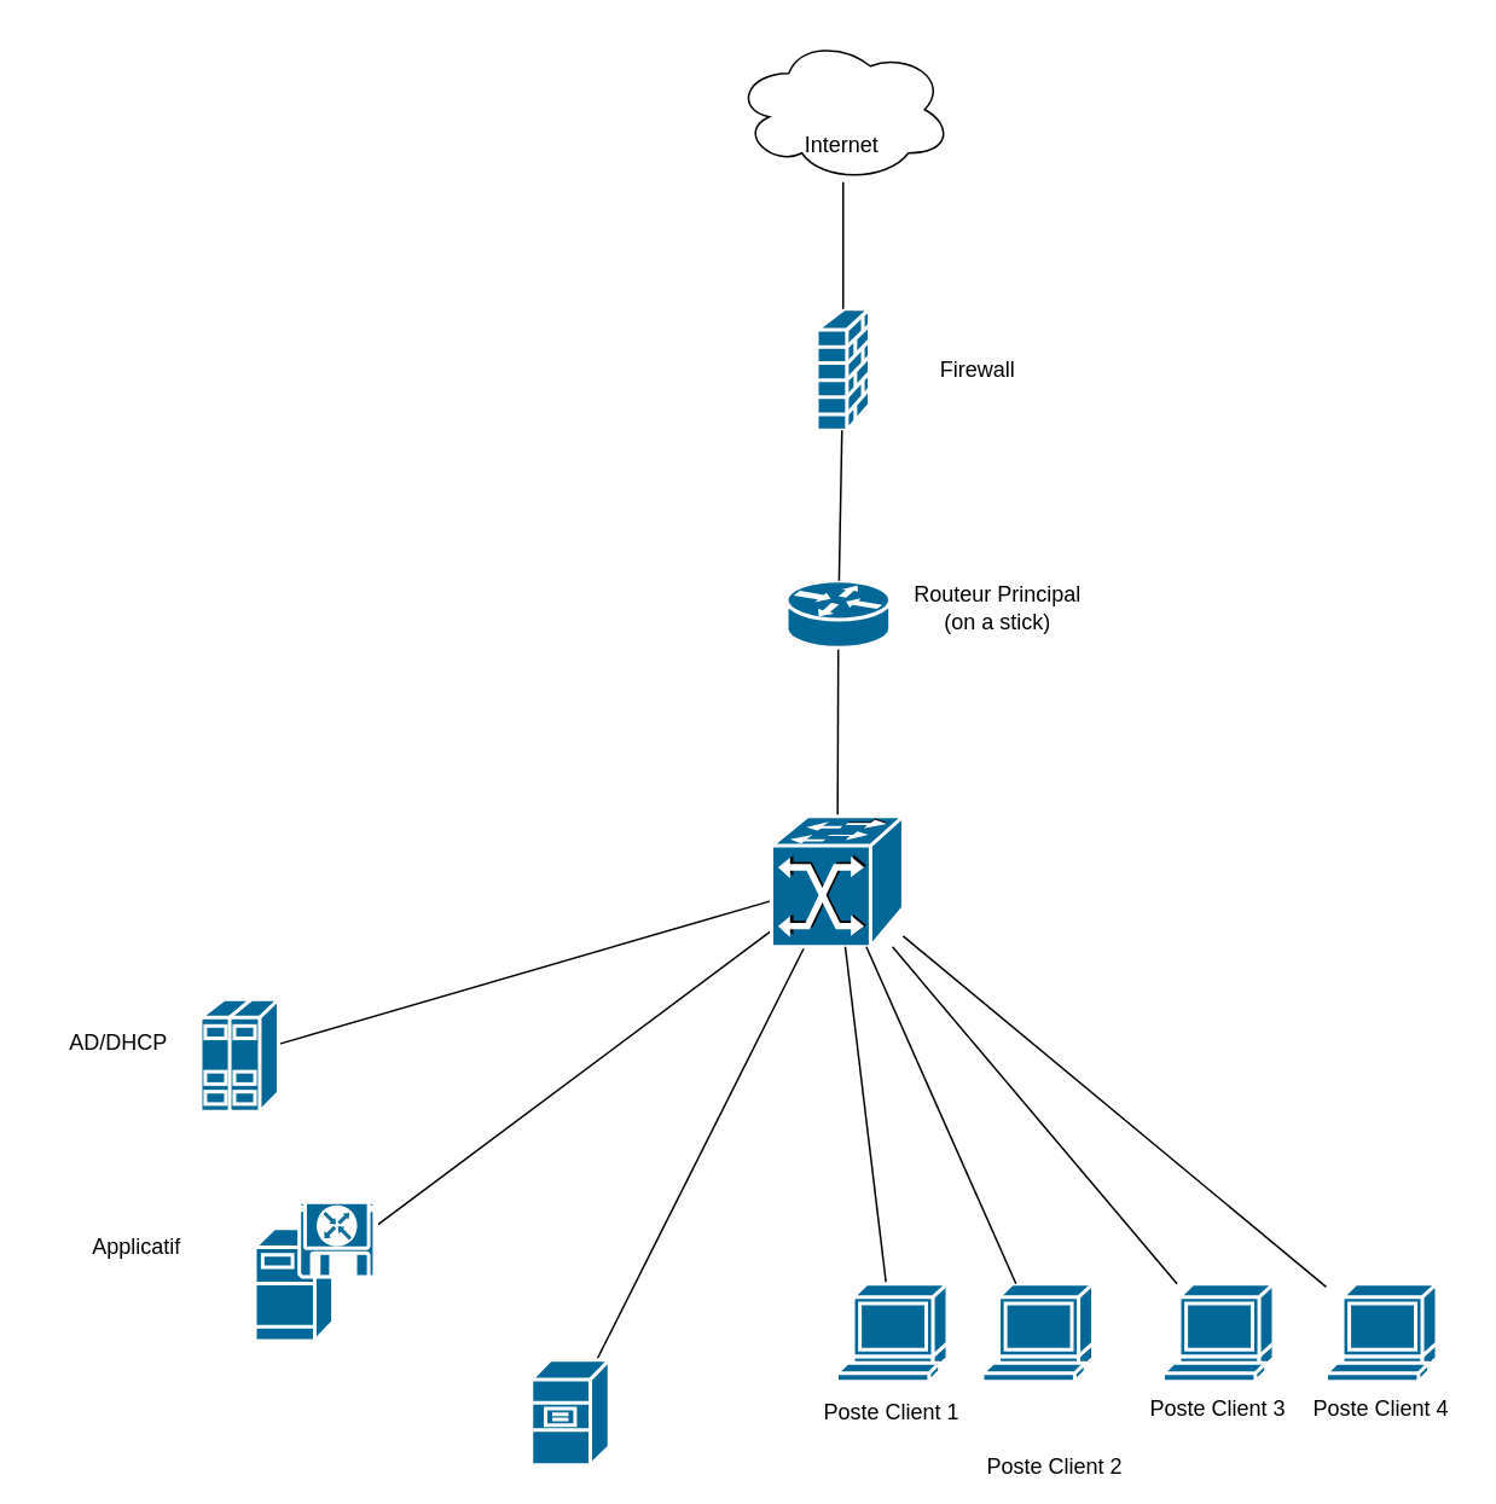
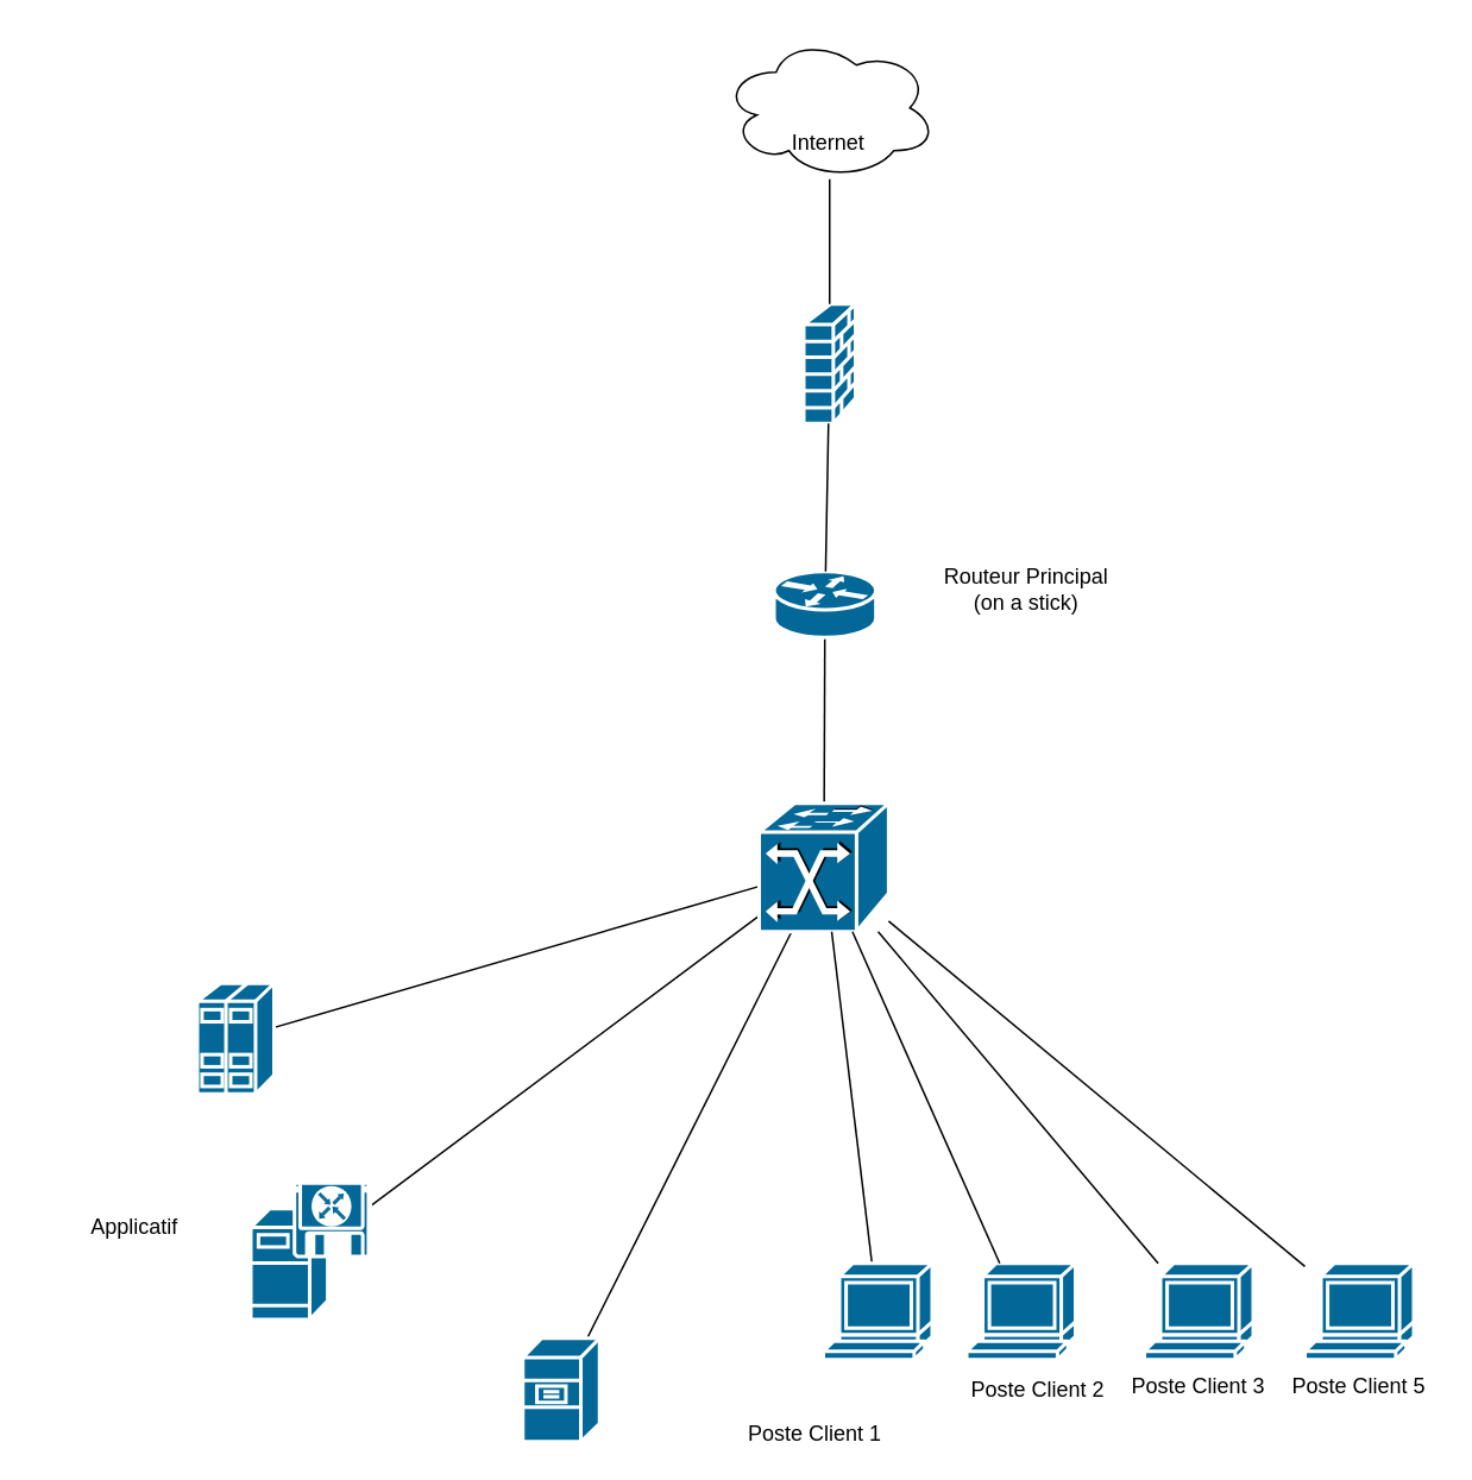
  <mxCell id="0" />
  <mxCell id="1" parent="0" />
- <mxCell id="2" value="AD/DHCP" style="text;html=1;align=center;verticalAlign=middle;whiteSpace=wrap;rounded=0;" vertex="1" parent="1"><mxGeometry x="20" y="560" width="90" height="30" as="geometry" /></mxCell>
  <mxCell id="3" value="Applicatif" style="text;html=1;align=center;verticalAlign=middle;whiteSpace=wrap;rounded=0;" vertex="1" parent="1"><mxGeometry x="40" y="672.5" width="70" height="30" as="geometry" /></mxCell>
- <mxCell id="4" value="Firewall" style="text;html=1;align=center;verticalAlign=middle;whiteSpace=wrap;rounded=0;" vertex="1" parent="1"><mxGeometry x="490.45" y="188.5" width="98.3" height="30" as="geometry" /></mxCell>
  <mxCell id="5" value="" style="endArrow=none;html=1;rounded=0;" edge="1" parent="1" source="12" target="10"><mxGeometry width="50" height="50" relative="1" as="geometry"><mxPoint x="573.756" y="570" as="sourcePoint" /><mxPoint x="556.928" y="470" as="targetPoint" /></mxGeometry></mxCell>
  <mxCell id="6" value="" style="endArrow=none;html=1;rounded=0;" edge="1" parent="1" source="13" target="10"><mxGeometry width="50" height="50" relative="1" as="geometry"><mxPoint x="259.6" y="542.408" as="sourcePoint" /><mxPoint x="305" y="495.25" as="targetPoint" /></mxGeometry></mxCell>
  <mxCell id="7" value="" style="endArrow=none;html=1;rounded=0;" edge="1" parent="1" source="11" target="10"><mxGeometry width="50" height="50" relative="1" as="geometry"><mxPoint x="348.3" y="570" as="sourcePoint" /><mxPoint x="320.936" y="512" as="targetPoint" /></mxGeometry></mxCell>
  <mxCell id="8" value="" style="endArrow=none;html=1;rounded=0;" edge="1" parent="1" source="10" target="9"><mxGeometry width="50" height="50" relative="1" as="geometry"><mxPoint x="527.385" y="410" as="sourcePoint" /><mxPoint x="478.067" y="349.6" as="targetPoint" /></mxGeometry></mxCell>
  <mxCell id="9" value="" style="shape=mxgraph.cisco.routers.router;sketch=0;html=1;pointerEvents=1;dashed=0;fillColor=#036897;strokeColor=#ffffff;strokeWidth=2;verticalLabelPosition=bottom;verticalAlign=top;align=center;outlineConnect=0;" vertex="1" parent="1"><mxGeometry x="433.35" y="320" width="57.1" height="37" as="geometry" /></mxCell>
  <mxCell id="10" value="" style="shape=mxgraph.cisco.switches.atm_fast_gigabit_etherswitch;sketch=0;html=1;pointerEvents=1;dashed=0;fillColor=#036897;strokeColor=#ffffff;strokeWidth=2;verticalLabelPosition=bottom;verticalAlign=top;align=center;outlineConnect=0;" vertex="1" parent="1"><mxGeometry x="425" y="450" width="72.6" height="72" as="geometry" /></mxCell>
  <mxCell id="11" value="" style="shape=mxgraph.cisco.servers.software_based_server;sketch=0;html=1;pointerEvents=1;dashed=0;fillColor=#036897;strokeColor=#ffffff;strokeWidth=2;verticalLabelPosition=bottom;verticalAlign=top;align=center;outlineConnect=0;" vertex="1" parent="1"><mxGeometry x="140" y="662.5" width="67" height="77" as="geometry" /></mxCell>
  <mxCell id="12" value="" style="shape=mxgraph.cisco.servers.file_server;sketch=0;html=1;pointerEvents=1;dashed=0;fillColor=#036897;strokeColor=#ffffff;strokeWidth=2;verticalLabelPosition=bottom;verticalAlign=top;align=center;outlineConnect=0;" vertex="1" parent="1"><mxGeometry x="292.5" y="750" width="43" height="58" as="geometry" /></mxCell>
  <mxCell id="13" value="" style="shape=mxgraph.cisco.servers.standard_host;sketch=0;html=1;pointerEvents=1;dashed=0;fillColor=#036897;strokeColor=#ffffff;strokeWidth=2;verticalLabelPosition=bottom;verticalAlign=top;align=center;outlineConnect=0;" vertex="1" parent="1"><mxGeometry x="110" y="550.998" width="43" height="62" as="geometry" /></mxCell>
  <mxCell id="14" value="" style="shape=mxgraph.cisco.security.firewall;sketch=0;html=1;pointerEvents=1;dashed=0;fillColor=#036897;strokeColor=#ffffff;strokeWidth=2;verticalLabelPosition=bottom;verticalAlign=top;align=center;outlineConnect=0;" vertex="1" parent="1"><mxGeometry x="450" y="170" width="29" height="67" as="geometry" /></mxCell>
  <mxCell id="15" value="" style="endArrow=none;html=1;rounded=0;" edge="1" parent="1" source="9" target="14"><mxGeometry width="50" height="50" relative="1" as="geometry"><mxPoint x="360" y="310" as="sourcePoint" /><mxPoint x="410" y="260" as="targetPoint" /></mxGeometry></mxCell>
- <mxCell id="16" value="Routeur Principal (on a stick)" style="text;html=1;align=center;verticalAlign=middle;whiteSpace=wrap;rounded=0;" vertex="1" parent="1"><mxGeometry x="494.6" y="320" width="110.45" height="30" as="geometry" /></mxCell>
+ <mxCell id="16" value="Routeur Principal (on a stick)" style="text;html=1;align=center;verticalAlign=middle;whiteSpace=wrap;rounded=0;" vertex="1" parent="1"><mxGeometry x="519.6" y="315" width="110.45" height="30" as="geometry" /></mxCell>
  <mxCell id="17" value="" style="ellipse;shape=cloud;whiteSpace=wrap;html=1;" vertex="1" parent="1"><mxGeometry x="404.5" y="20" width="120" height="80" as="geometry" /></mxCell>
  <mxCell id="18" value="Internet" style="text;html=1;align=center;verticalAlign=middle;whiteSpace=wrap;rounded=0;" vertex="1" parent="1"><mxGeometry x="415.35" y="65" width="98.3" height="30" as="geometry" /></mxCell>
  <mxCell id="19" value="" style="endArrow=none;html=1;rounded=0;labelBackgroundColor=#FFFFFF;" edge="1" parent="1" source="14" target="17"><mxGeometry width="50" height="50" relative="1" as="geometry"><mxPoint x="190" y="210" as="sourcePoint" /><mxPoint x="240" y="160" as="targetPoint" /></mxGeometry></mxCell>
  <mxCell id="20" value="" style="endArrow=none;html=1;rounded=0;" edge="1" parent="1" source="22" target="10"><mxGeometry width="50" height="50" relative="1" as="geometry"><mxPoint x="344" y="840" as="sourcePoint" /><mxPoint x="336.423" y="512" as="targetPoint" /></mxGeometry></mxCell>
  <mxCell id="21" value="" style="endArrow=none;html=1;rounded=0;" edge="1" parent="1" source="23" target="10"><mxGeometry width="50" height="50" relative="1" as="geometry"><mxPoint x="540" y="810" as="sourcePoint" /><mxPoint x="420" y="650" as="targetPoint" /></mxGeometry></mxCell>
  <mxCell id="22" value="" style="shape=mxgraph.cisco.computers_and_peripherals.terminal;sketch=0;html=1;pointerEvents=1;dashed=0;fillColor=#036897;strokeColor=#ffffff;strokeWidth=2;verticalLabelPosition=bottom;verticalAlign=top;align=center;outlineConnect=0;" vertex="1" parent="1"><mxGeometry x="461" y="708" width="61" height="54" as="geometry" /></mxCell>
  <mxCell id="23" value="" style="shape=mxgraph.cisco.computers_and_peripherals.terminal;sketch=0;html=1;pointerEvents=1;dashed=0;fillColor=#036897;strokeColor=#ffffff;strokeWidth=2;verticalLabelPosition=bottom;verticalAlign=top;align=center;outlineConnect=0;" vertex="1" parent="1"><mxGeometry x="731" y="708" width="61" height="54" as="geometry" /></mxCell>
- <mxCell id="24" value="Poste Client 1" style="text;html=1;align=center;verticalAlign=middle;whiteSpace=wrap;rounded=0;" vertex="1" parent="1"><mxGeometry x="450" y="764" width="83" height="30" as="geometry" /></mxCell>
- <mxCell id="25" value="Poste Client 4" style="text;html=1;align=center;verticalAlign=middle;whiteSpace=wrap;rounded=0;" vertex="1" parent="1"><mxGeometry x="720" y="762" width="83" height="30" as="geometry" /></mxCell>
+ <mxCell id="24" value="Poste Client 1" style="text;html=1;align=center;verticalAlign=middle;whiteSpace=wrap;rounded=0;" vertex="1" parent="1"><mxGeometry x="415" y="789" width="83" height="30" as="geometry" /></mxCell>
+ <mxCell id="25" value="Poste Client 5" style="text;html=1;align=center;verticalAlign=middle;whiteSpace=wrap;rounded=0;" vertex="1" parent="1"><mxGeometry x="720" y="762" width="83" height="30" as="geometry" /></mxCell>
  <mxCell id="26" value="" style="shape=mxgraph.cisco.computers_and_peripherals.terminal;sketch=0;html=1;pointerEvents=1;dashed=0;fillColor=#036897;strokeColor=#ffffff;strokeWidth=2;verticalLabelPosition=bottom;verticalAlign=top;align=center;outlineConnect=0;" vertex="1" parent="1"><mxGeometry x="541.35" y="708" width="61" height="54" as="geometry" /></mxCell>
  <mxCell id="27" value="" style="endArrow=none;html=1;rounded=0;" edge="1" parent="1" source="26" target="10"><mxGeometry width="50" height="50" relative="1" as="geometry"><mxPoint x="400" y="660" as="sourcePoint" /><mxPoint x="350" y="520" as="targetPoint" /></mxGeometry></mxCell>
- <mxCell id="28" value="Poste Client 2" style="text;html=1;align=center;verticalAlign=middle;whiteSpace=wrap;rounded=0;" vertex="1" parent="1"><mxGeometry x="540" y="794" width="83" height="30" as="geometry" /></mxCell>
+ <mxCell id="28" value="Poste Client 2" style="text;html=1;align=center;verticalAlign=middle;whiteSpace=wrap;rounded=0;" vertex="1" parent="1"><mxGeometry x="540" y="764" width="83" height="30" as="geometry" /></mxCell>
  <mxCell id="29" value="" style="endArrow=none;html=1;rounded=0;" edge="1" parent="1" source="30" target="10"><mxGeometry width="50" height="50" relative="1" as="geometry"><mxPoint x="500" y="790" as="sourcePoint" /><mxPoint x="359" y="522" as="targetPoint" /></mxGeometry></mxCell>
  <mxCell id="30" value="" style="shape=mxgraph.cisco.computers_and_peripherals.terminal;sketch=0;html=1;pointerEvents=1;dashed=0;fillColor=#036897;strokeColor=#ffffff;strokeWidth=2;verticalLabelPosition=bottom;verticalAlign=top;align=center;outlineConnect=0;" vertex="1" parent="1"><mxGeometry x="641" y="708" width="61" height="54" as="geometry" /></mxCell>
  <mxCell id="31" value="Poste Client 3" style="text;html=1;align=center;verticalAlign=middle;whiteSpace=wrap;rounded=0;" vertex="1" parent="1"><mxGeometry x="630" y="762" width="83" height="30" as="geometry" /></mxCell>
